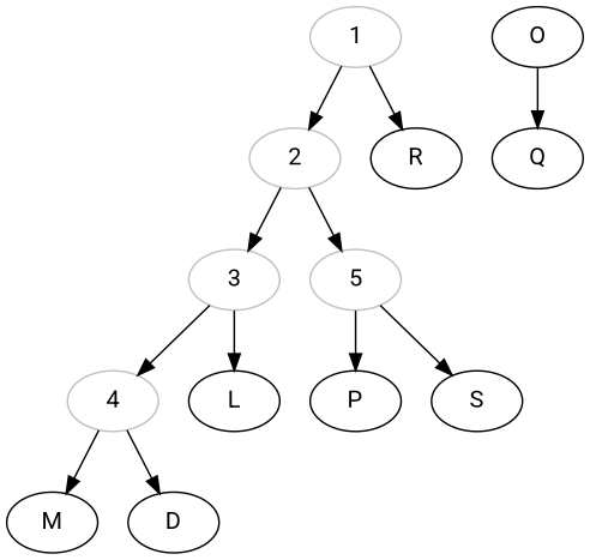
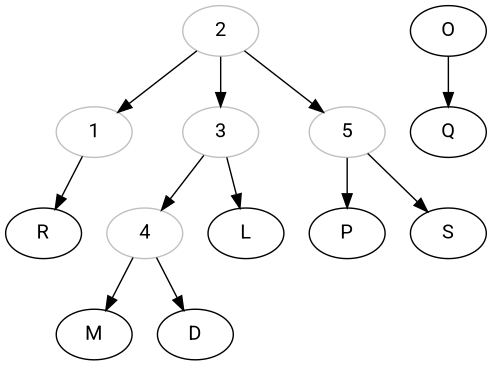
  digraph {
    fontname=Roboto
    node [fontname=Roboto]
    edge [fontname=Roboto]
    1 [color=grey]
    2 [color=grey]
    R
    3 [color=grey]
    5 [color=grey]
    4 [color=grey]
    L
    P
    S
    M
    D
    O [color=black]
    Q
-   1 -> 2
+   2 -> 1
    1 -> R
    2 -> 3
    2 -> 5
    3 -> 4
    3 -> L
    5 -> P
    5 -> S
    4 -> M
    4 -> D
    O -> Q
  }
